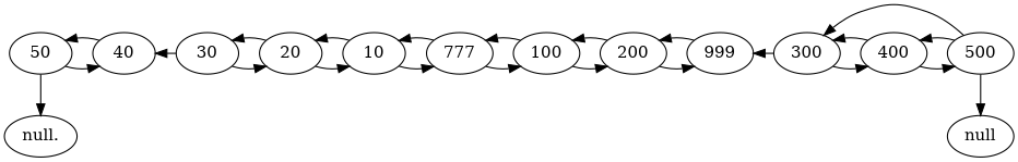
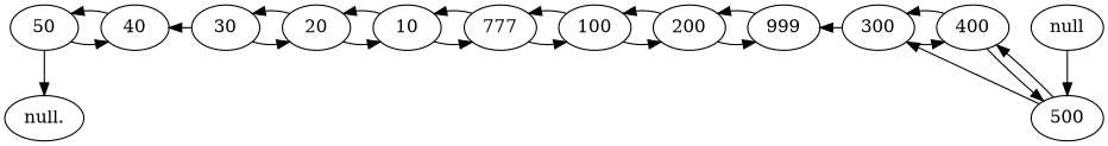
  digraph {
    edge [constraint=false]
    50
    "null."
    40
    30
    20
    10
    777
    100
    200
    999
    300
    400
    500
    null
    50 -> "null." [constraint=""]
    50 -> 40
    40 -> 50
    30 -> 40
    30 -> 20
    20 -> 30
    20 -> 10
    10 -> 20
    10 -> 777
    777 -> 10
    777 -> 100
    100 -> 777
    100 -> 200
    200 -> 100
    200 -> 999
    999 -> 200
    300 -> 999
    300 -> 400
    400 -> 300
    400 -> 500
    500 -> 300
    500 -> 400
-   500 -> null [constraint=""]
+   null -> 500 [constraint=""]
  }
